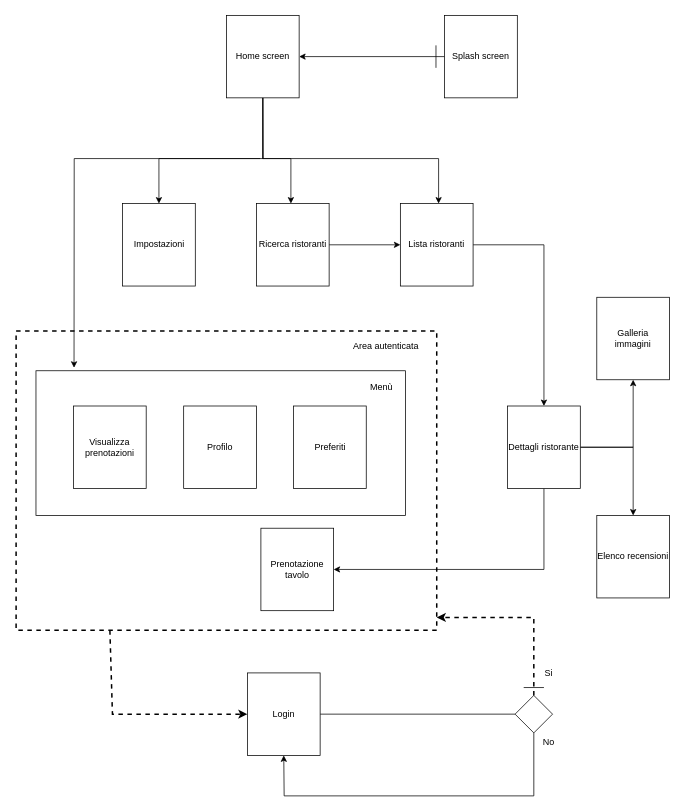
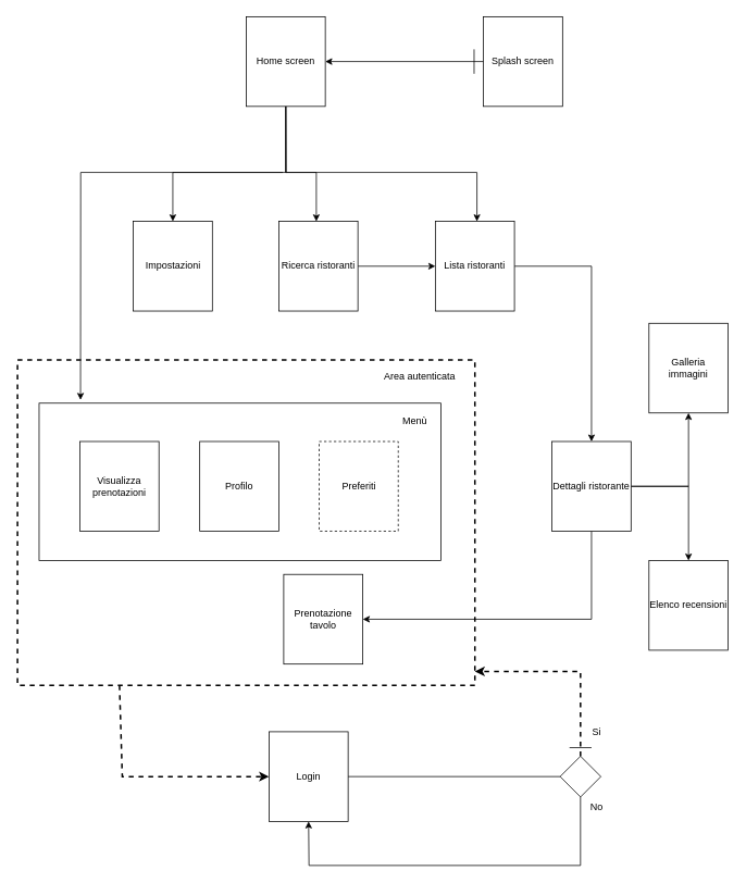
  <mxCell id="0" />
  <mxCell id="1" parent="0" />
  <mxCell id="2" value="" style="rounded=0;whiteSpace=wrap;html=1;strokeWidth=2;perimeterSpacing=0;dashed=1;" parent="1" vertex="1"><mxGeometry x="20.5" y="441" width="561" height="399" as="geometry" /></mxCell>
  <mxCell id="3" value="" style="rounded=0;whiteSpace=wrap;html=1;strokeWidth=1;" parent="1" vertex="1"><mxGeometry x="47" y="494" width="493" height="193" as="geometry" /></mxCell>
  <mxCell id="4" style="edgeStyle=orthogonalEdgeStyle;rounded=0;orthogonalLoop=1;jettySize=auto;html=1;entryX=1;entryY=0.5;entryDx=0;entryDy=0;" parent="1" source="5" target="8" edge="1"><mxGeometry relative="1" as="geometry"><Array as="points" /></mxGeometry></mxCell>
  <mxCell id="5" value="Splash screen&lt;br&gt;" style="rounded=0;whiteSpace=wrap;html=1;" parent="1" vertex="1"><mxGeometry x="592" y="20" width="97" height="110" as="geometry" /></mxCell>
  <mxCell id="6" style="edgeStyle=orthogonalEdgeStyle;rounded=0;orthogonalLoop=1;jettySize=auto;html=1;" parent="1" source="8" target="18" edge="1"><mxGeometry relative="1" as="geometry"><Array as="points"><mxPoint x="350" y="211" /><mxPoint x="387" y="211" /></Array></mxGeometry></mxCell>
  <mxCell id="7" value="" style="edgeStyle=orthogonalEdgeStyle;rounded=0;orthogonalLoop=1;jettySize=auto;html=1;" parent="1" source="8" target="10" edge="1"><mxGeometry relative="1" as="geometry"><Array as="points"><mxPoint x="350" y="211" /><mxPoint x="584" y="211" /></Array></mxGeometry></mxCell>
  <mxCell id="8" value="Home screen&lt;br&gt;" style="rounded=0;whiteSpace=wrap;html=1;" parent="1" vertex="1"><mxGeometry x="301" y="20" width="97" height="110" as="geometry" /></mxCell>
  <mxCell id="9" style="edgeStyle=orthogonalEdgeStyle;rounded=0;orthogonalLoop=1;jettySize=auto;html=1;" edge="1" parent="1" source="10" target="14"><mxGeometry relative="1" as="geometry" /></mxCell>
  <mxCell id="10" value="Lista ristoranti&lt;br&gt;" style="rounded=0;whiteSpace=wrap;html=1;" parent="1" vertex="1"><mxGeometry x="533" y="271" width="97" height="110" as="geometry" /></mxCell>
  <mxCell id="11" style="edgeStyle=orthogonalEdgeStyle;rounded=0;orthogonalLoop=1;jettySize=auto;html=1;" edge="1" parent="1" source="14" target="15"><mxGeometry relative="1" as="geometry" /></mxCell>
  <mxCell id="12" style="edgeStyle=orthogonalEdgeStyle;rounded=0;orthogonalLoop=1;jettySize=auto;html=1;" edge="1" parent="1" source="14" target="32"><mxGeometry relative="1" as="geometry" /></mxCell>
  <mxCell id="13" style="edgeStyle=orthogonalEdgeStyle;rounded=0;orthogonalLoop=1;jettySize=auto;html=1;" edge="1" parent="1" source="14" target="23"><mxGeometry relative="1" as="geometry"><Array as="points"><mxPoint x="725" y="759" /></Array></mxGeometry></mxCell>
  <mxCell id="14" value="Dettagli ristorante&lt;br&gt;" style="rounded=0;whiteSpace=wrap;html=1;" parent="1" vertex="1"><mxGeometry x="676" y="541" width="97" height="110" as="geometry" /></mxCell>
  <mxCell id="15" value="&lt;div&gt;Galleria &lt;/div&gt;&lt;div&gt;immagini&lt;br&gt;&lt;/div&gt;" style="rounded=0;whiteSpace=wrap;html=1;" parent="1" vertex="1"><mxGeometry x="795" y="396" width="97" height="110" as="geometry" /></mxCell>
  <mxCell id="16" value="" style="endArrow=none;html=1;" parent="1" edge="1"><mxGeometry width="50" height="50" relative="1" as="geometry"><mxPoint x="580.5" y="90" as="sourcePoint" /><mxPoint x="580.5" y="60" as="targetPoint" /></mxGeometry></mxCell>
  <mxCell id="17" style="edgeStyle=orthogonalEdgeStyle;rounded=0;orthogonalLoop=1;jettySize=auto;html=1;" parent="1" source="18" target="10" edge="1"><mxGeometry relative="1" as="geometry"><mxPoint x="708.5" y="421" as="targetPoint" /><Array as="points"><mxPoint x="533" y="296" /><mxPoint x="533" y="296" /></Array></mxGeometry></mxCell>
  <mxCell id="18" value="Ricerca ristoranti&lt;br&gt;" style="rounded=0;whiteSpace=wrap;html=1;" parent="1" vertex="1"><mxGeometry x="341" y="271" width="97" height="110" as="geometry" /></mxCell>
  <mxCell id="19" value="" style="endArrow=classic;html=1;rounded=0;entryX=0.103;entryY=-0.021;entryDx=0;entryDy=0;entryPerimeter=0;" parent="1" target="3" edge="1" source="8"><mxGeometry width="50" height="50" relative="1" as="geometry"><mxPoint x="98" y="211" as="sourcePoint" /><mxPoint x="397" y="441" as="targetPoint" /><Array as="points"><mxPoint x="350" y="211" /><mxPoint x="98" y="211" /></Array></mxGeometry></mxCell>
  <mxCell id="20" value="Area autenticata&lt;br&gt;" style="text;html=1;strokeColor=none;fillColor=none;align=center;verticalAlign=middle;whiteSpace=wrap;rounded=0;" parent="1" vertex="1"><mxGeometry x="454" y="451" width="120" height="20" as="geometry" /></mxCell>
  <mxCell id="21" value="Impostazioni&lt;br&gt;" style="rounded=0;whiteSpace=wrap;html=1;" parent="1" vertex="1"><mxGeometry x="162.5" y="271" width="97" height="110" as="geometry" /></mxCell>
  <mxCell id="22" value="" style="endArrow=classic;html=1;entryX=0.5;entryY=0;entryDx=0;entryDy=0;rounded=0;" parent="1" target="21" edge="1"><mxGeometry width="50" height="50" relative="1" as="geometry"><mxPoint x="346" y="211" as="sourcePoint" /><mxPoint x="566" y="432" as="targetPoint" /><Array as="points"><mxPoint x="211" y="211" /></Array></mxGeometry></mxCell>
  <mxCell id="23" value="&lt;div&gt;Prenotazione tavolo&lt;br&gt;&lt;/div&gt;" style="rounded=0;whiteSpace=wrap;html=1;" parent="1" vertex="1"><mxGeometry x="347" y="704" width="97" height="110" as="geometry" /></mxCell>
  <mxCell id="24" style="edgeStyle=orthogonalEdgeStyle;rounded=0;orthogonalLoop=1;jettySize=auto;html=1;entryX=0;entryY=0.5;entryDx=0;entryDy=0;strokeWidth=1;endArrow=none;endFill=0;" parent="1" source="25" target="28" edge="1"><mxGeometry relative="1" as="geometry" /></mxCell>
  <mxCell id="25" value="Login&lt;br&gt;" style="rounded=0;whiteSpace=wrap;html=1;" parent="1" vertex="1"><mxGeometry x="329" y="897" width="97" height="110" as="geometry" /></mxCell>
  <mxCell id="26" value="" style="endArrow=classic;html=1;rounded=0;dashed=1;strokeWidth=2;exitX=0.223;exitY=1;exitDx=0;exitDy=0;exitPerimeter=0;" parent="1" target="25" edge="1" source="2"><mxGeometry width="50" height="50" relative="1" as="geometry"><mxPoint x="205" y="840" as="sourcePoint" /><mxPoint x="454" y="806" as="targetPoint" /><Array as="points"><mxPoint x="149" y="952" /></Array></mxGeometry></mxCell>
  <mxCell id="27" style="edgeStyle=orthogonalEdgeStyle;rounded=0;orthogonalLoop=1;jettySize=auto;html=1;strokeWidth=2;dashed=1;" parent="1" source="28" edge="1" target="2"><mxGeometry relative="1" as="geometry"><mxPoint x="642" y="724" as="targetPoint" /><Array as="points"><mxPoint x="711" y="823" /></Array></mxGeometry></mxCell>
  <mxCell id="28" value="" style="rhombus;whiteSpace=wrap;html=1;strokeWidth=1;" parent="1" vertex="1"><mxGeometry x="686" y="927" width="50" height="50" as="geometry" /></mxCell>
  <mxCell id="29" value="" style="endArrow=classic;html=1;strokeWidth=1;exitX=0.5;exitY=1;exitDx=0;exitDy=0;entryX=0.5;entryY=1;entryDx=0;entryDy=0;rounded=0;" parent="1" source="28" target="25" edge="1"><mxGeometry width="50" height="50" relative="1" as="geometry"><mxPoint x="465.5" y="1163" as="sourcePoint" /><mxPoint x="515.5" y="1113" as="targetPoint" /><Array as="points"><mxPoint x="711" y="1061" /><mxPoint x="378" y="1061" /></Array></mxGeometry></mxCell>
  <mxCell id="30" value="No&lt;br&gt;" style="text;html=1;strokeColor=none;fillColor=none;align=center;verticalAlign=middle;whiteSpace=wrap;rounded=0;" parent="1" vertex="1"><mxGeometry x="711" y="980" width="40" height="20" as="geometry" /></mxCell>
  <mxCell id="31" value="Si&lt;br&gt;" style="text;html=1;strokeColor=none;fillColor=none;align=center;verticalAlign=middle;whiteSpace=wrap;rounded=0;" parent="1" vertex="1"><mxGeometry x="711" y="887" width="40" height="20" as="geometry" /></mxCell>
  <mxCell id="32" value="Elenco recensioni&lt;br&gt;" style="rounded=0;whiteSpace=wrap;html=1;" parent="1" vertex="1"><mxGeometry x="795" y="687" width="97" height="110" as="geometry" /></mxCell>
  <mxCell id="33" value="" style="endArrow=none;html=1;" parent="1" edge="1"><mxGeometry width="50" height="50" relative="1" as="geometry"><mxPoint x="724.5" y="916.5" as="sourcePoint" /><mxPoint x="697.5" y="916.5" as="targetPoint" /></mxGeometry></mxCell>
  <mxCell id="34" value="Profilo&lt;br&gt;" style="rounded=0;whiteSpace=wrap;html=1;" parent="1" vertex="1"><mxGeometry x="244" y="541" width="97" height="110" as="geometry" /></mxCell>
  <mxCell id="35" value="Visualizza prenotazioni&lt;br&gt;" style="rounded=0;whiteSpace=wrap;html=1;" parent="1" vertex="1"><mxGeometry x="97" y="541" width="97" height="110" as="geometry" /></mxCell>
- <mxCell id="36" value="Preferiti&lt;br&gt;" style="rounded=0;whiteSpace=wrap;html=1;" parent="1" vertex="1"><mxGeometry x="390.5" y="541" width="97" height="110" as="geometry" /></mxCell>
+ <mxCell id="36" value="Preferiti&lt;br&gt;" style="rounded=0;whiteSpace=wrap;html=1;dashed=1;" parent="1" vertex="1"><mxGeometry x="390.5" y="541" width="97" height="110" as="geometry" /></mxCell>
  <mxCell id="37" value="Menù&lt;br&gt;" style="text;html=1;strokeColor=none;fillColor=none;align=center;verticalAlign=middle;whiteSpace=wrap;rounded=0;" parent="1" vertex="1"><mxGeometry x="487.5" y="506" width="40" height="20" as="geometry" /></mxCell>
